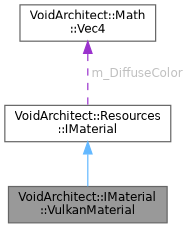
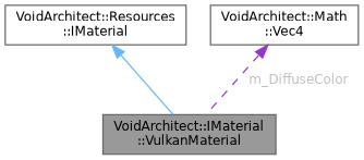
  digraph {
    node [color=gray40 fillcolor=white fontname=Helvetica fontsize=10 shape=box style=filled]
    edge [dir=back fontname=Helvetica fontsize=10 labelfontname=Helvetica labelfontsize=10]
    n1 [fillcolor=grey60 fontcolor=black height=0.2 label="VoidArchitect::IMaterial\l::VulkanMaterial" width=0.4]
    n2 [height=0.2 label="VoidArchitect::Resources\l::IMaterial" width=0.4]
    n3 [height=0.2 label="VoidArchitect::Math\l::Vec4" width=0.4]
    n2 -> n1 [color=steelblue1 style=solid]
-   n3 -> n2 [color=darkorchid3 fontcolor=grey label=<<TABLE CELLBORDER="0" BORDER="0"><TR><TD VALIGN="top" ALIGN="LEFT" CELLPADDING="1" CELLSPACING="0">m_DiffuseColor</TD></TR> </TABLE>> style=dashed]
+   n3 -> n1 [color=darkorchid3 fontcolor=grey label=<<TABLE CELLBORDER="0" BORDER="0"><TR><TD VALIGN="top" ALIGN="LEFT" CELLPADDING="1" CELLSPACING="0">m_DiffuseColor</TD></TR> </TABLE>> style=dashed]
  }
